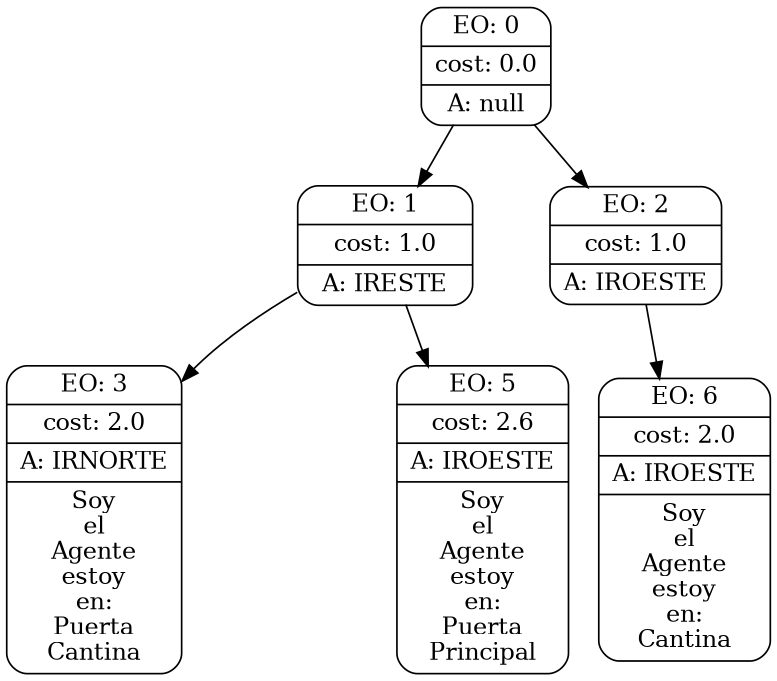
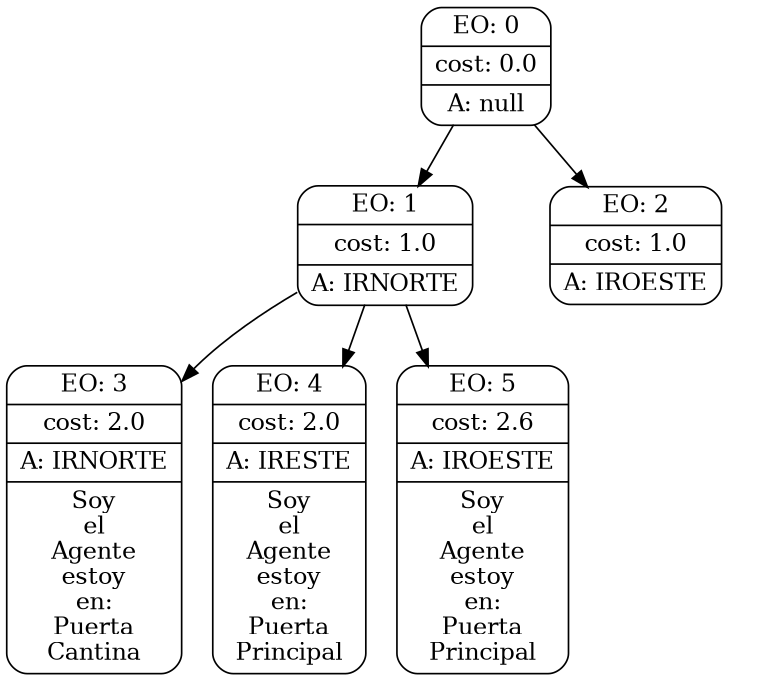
  digraph {
    node [shape=Mrecord]
    n1 [label="{EO: 0|cost: 0.0|A: null}"]
-   n2 [label="{EO: 1|cost: 1.0|A: IRESTE}"]
+   n2 [label="{EO: 1|cost: 1.0|A: IRNORTE}"]
    n3 [label="{EO: 2|cost: 1.0|A: IROESTE}"]
    n4 [label="{EO: 3|cost: 2.0|A: IRNORTE|Soy\nel\nAgente\nestoy\nen:\nPuerta\nCantina}"]
+   n5 [label="{EO: 4|cost: 2.0|A: IRESTE|Soy\nel\nAgente\nestoy\nen:\nPuerta\nPrincipal}"]
    n6 [label="{EO: 5|cost: 2.6|A: IROESTE|Soy\nel\nAgente\nestoy\nen:\nPuerta\nPrincipal}"]
-   n7 [label="{EO: 6|cost: 2.0|A: IROESTE|Soy\nel\nAgente\nestoy\nen:\nCantina}"]
    n1 -> n2
    n1 -> n3
    n2 -> n4
+   n2 -> n5
    n2 -> n6
-   n3 -> n7
  }
